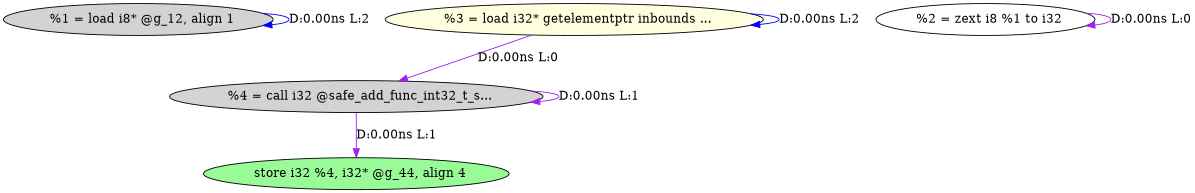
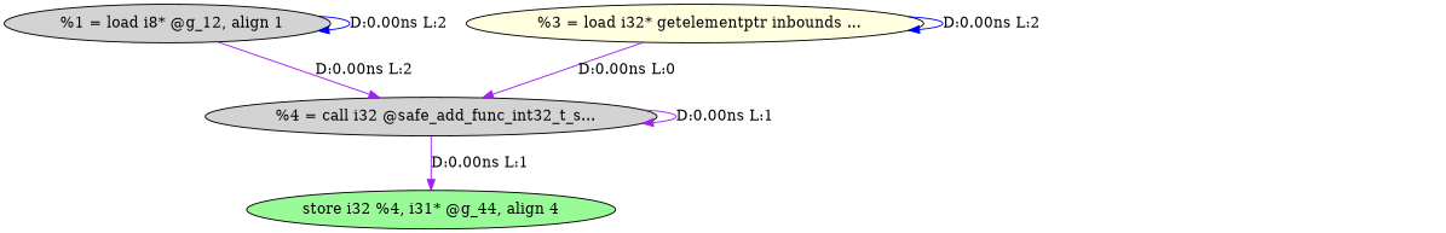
  digraph {
    node [fillcolor=lightgrey style=filled]
    edge [color=purple]
    n1 [label="  %1 = load i8* @g_12, align 1"]
    n2 [label="  %4 = call i32 @safe_add_func_int32_t_s..."]
-   n3 [fillcolor=palegreen label="  store i32 %4, i32* @g_44, align 4"]
-   n4 [fillcolor=white label="  %2 = zext i8 %1 to i32"]
+   n3 [fillcolor=palegreen label="store i32 %4, i31* @g_44, align 4"]
    n5 [fillcolor=lightyellow label="  %3 = load i32* getelementptr inbounds ..."]
    n1 -> n1 [color=blue label="D:0.00ns L:2"]
+   n1 -> n2 [label="D:0.00ns L:2"]
    n2 -> n2 [label="D:0.00ns L:1"]
    n2 -> n3 [label="D:0.00ns L:1"]
-   n4 -> n4 [label="D:0.00ns L:0"]
    n5 -> n2 [label="D:0.00ns L:0"]
    n5 -> n5 [color=blue label="D:0.00ns L:2"]
  }
